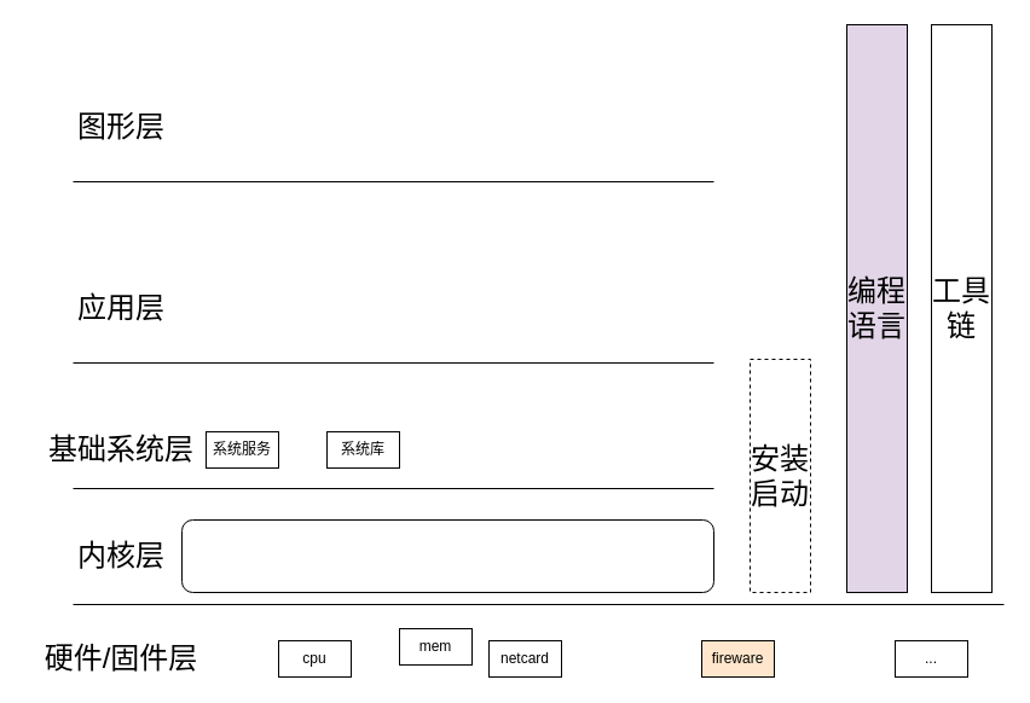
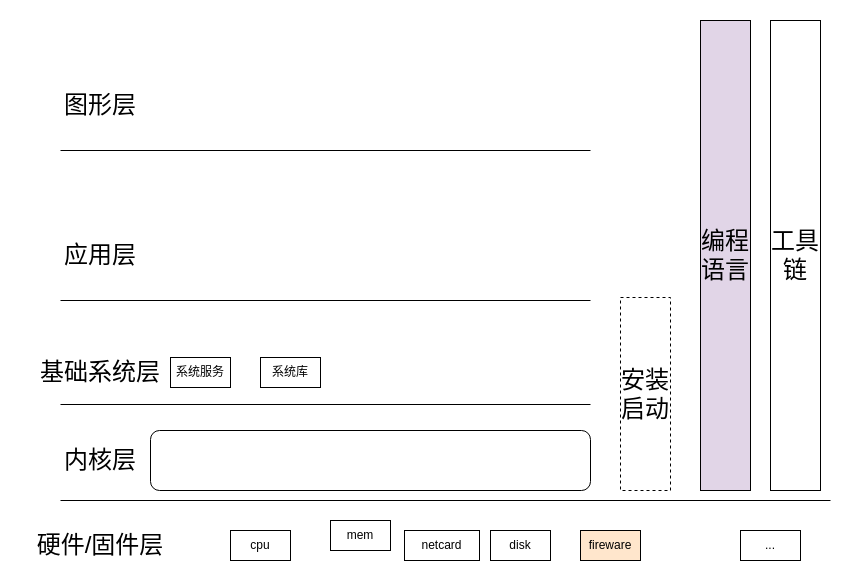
  <mxCell id="0" />
  <mxCell id="1" parent="0" />
  <mxCell id="2" value="" style="endArrow=none;html=1;rounded=0;" edge="1" parent="1"><mxGeometry width="50" height="50" relative="1" as="geometry"><mxPoint x="60" y="500" as="sourcePoint" /><mxPoint x="830" y="500" as="targetPoint" /></mxGeometry></mxCell>
  <mxCell id="3" value="cpu" style="rounded=0;whiteSpace=wrap;html=1;" vertex="1" parent="1"><mxGeometry x="230" y="530" width="60" height="30" as="geometry" /></mxCell>
  <mxCell id="4" value="mem" style="rounded=0;whiteSpace=wrap;html=1;" vertex="1" parent="1"><mxGeometry x="330" y="520" width="60" height="30" as="geometry" /></mxCell>
- <mxCell id="5" value="netcard" style="rounded=0;whiteSpace=wrap;html=1;" vertex="1" parent="1"><mxGeometry x="404" y="530" width="60" height="30" as="geometry" /></mxCell>
+ <mxCell id="5" value="netcard" style="rounded=0;whiteSpace=wrap;html=1;" vertex="1" parent="1"><mxGeometry x="404" y="530" width="75" height="30" as="geometry" /></mxCell>
+ <mxCell id="6" value="disk" style="rounded=0;whiteSpace=wrap;html=1;" vertex="1" parent="1"><mxGeometry x="490" y="530" width="60" height="30" as="geometry" /></mxCell>
  <mxCell id="7" value="fireware" style="rounded=0;whiteSpace=wrap;html=1;fillColor=#ffe6cc;" vertex="1" parent="1"><mxGeometry x="580" y="530" width="60" height="30" as="geometry" /></mxCell>
  <mxCell id="8" value="..." style="rounded=0;whiteSpace=wrap;html=1;" vertex="1" parent="1"><mxGeometry x="740" y="530" width="60" height="30" as="geometry" /></mxCell>
  <mxCell id="9" value="&lt;font style=&quot;font-size: 24px&quot;&gt;硬件/固件层&lt;/font&gt;" style="text;html=1;strokeColor=none;fillColor=none;align=center;verticalAlign=middle;whiteSpace=wrap;rounded=0;" vertex="1" parent="1"><mxGeometry y="530" width="160" height="30" as="geometry" x="20" /></mxCell>
  <mxCell id="10" value="" style="rounded=1;whiteSpace=wrap;html=1;fontSize=24;" vertex="1" parent="1"><mxGeometry x="150" y="430" width="440" height="60" as="geometry" /></mxCell>
  <mxCell id="11" value="&lt;font style=&quot;font-size: 24px&quot;&gt;内核层&lt;/font&gt;" style="text;html=1;strokeColor=none;fillColor=none;align=center;verticalAlign=middle;whiteSpace=wrap;rounded=0;" vertex="1" parent="1"><mxGeometry y="445" width="160" height="30" as="geometry" x="20" /></mxCell>
  <mxCell id="12" value="" style="endArrow=none;html=1;rounded=0;" edge="1" parent="1"><mxGeometry width="50" height="50" relative="1" as="geometry"><mxPoint x="60" y="404" as="sourcePoint" /><mxPoint x="590" y="404" as="targetPoint" /></mxGeometry></mxCell>
  <mxCell id="13" value="&lt;font style=&quot;font-size: 24px&quot;&gt;基础系统层&lt;/font&gt;" style="text;html=1;strokeColor=none;fillColor=none;align=center;verticalAlign=middle;whiteSpace=wrap;rounded=0;" vertex="1" parent="1"><mxGeometry y="357" width="160" height="30" as="geometry" x="20" /></mxCell>
  <mxCell id="14" value="系统服务" style="rounded=0;whiteSpace=wrap;html=1;" vertex="1" parent="1"><mxGeometry x="170" y="357" width="60" height="30" as="geometry" /></mxCell>
- <mxCell id="15" value="系统库" style="rounded=0;whiteSpace=wrap;html=1;" vertex="1" parent="1"><mxGeometry x="270" y="357" width="60" height="30" as="geometry" /></mxCell>
+ <mxCell id="15" value="系统库" style="rounded=0;whiteSpace=wrap;html=1;" vertex="1" parent="1"><mxGeometry x="260" y="357" width="60" height="30" as="geometry" /></mxCell>
  <mxCell id="16" value="" style="endArrow=none;html=1;rounded=0;" edge="1" parent="1"><mxGeometry width="50" height="50" relative="1" as="geometry"><mxPoint x="60" y="300" as="sourcePoint" /><mxPoint x="590" y="300" as="targetPoint" /></mxGeometry></mxCell>
  <mxCell id="17" value="&lt;font style=&quot;font-size: 24px&quot;&gt;应用层&lt;/font&gt;" style="text;html=1;strokeColor=none;fillColor=none;align=center;verticalAlign=middle;whiteSpace=wrap;rounded=0;" vertex="1" parent="1"><mxGeometry y="240" width="160" height="30" as="geometry" x="20" /></mxCell>
  <mxCell id="18" value="" style="endArrow=none;html=1;rounded=0;" edge="1" parent="1"><mxGeometry width="50" height="50" relative="1" as="geometry"><mxPoint x="60" y="150" as="sourcePoint" /><mxPoint x="590" y="150" as="targetPoint" /></mxGeometry></mxCell>
  <mxCell id="19" value="&lt;font style=&quot;font-size: 24px&quot;&gt;图形层&lt;/font&gt;" style="text;html=1;strokeColor=none;fillColor=none;align=center;verticalAlign=middle;whiteSpace=wrap;rounded=0;" vertex="1" parent="1"><mxGeometry y="90" width="160" height="30" as="geometry" x="20" /></mxCell>
  <mxCell id="20" value="安装启动" style="rounded=0;whiteSpace=wrap;html=1;fontSize=24;dashed=1;" vertex="1" parent="1"><mxGeometry x="620" y="297" width="50" height="193" as="geometry" /></mxCell>
  <mxCell id="21" value="工具链" style="rounded=0;whiteSpace=wrap;html=1;fontSize=24;" vertex="1" parent="1"><mxGeometry x="770" y="20" width="50" height="470" as="geometry" /></mxCell>
  <mxCell id="22" value="编程语言" style="rounded=0;whiteSpace=wrap;html=1;fontSize=24;fillColor=#e1d5e7;" vertex="1" parent="1"><mxGeometry x="700" y="20" width="50" height="470" as="geometry" /></mxCell>
